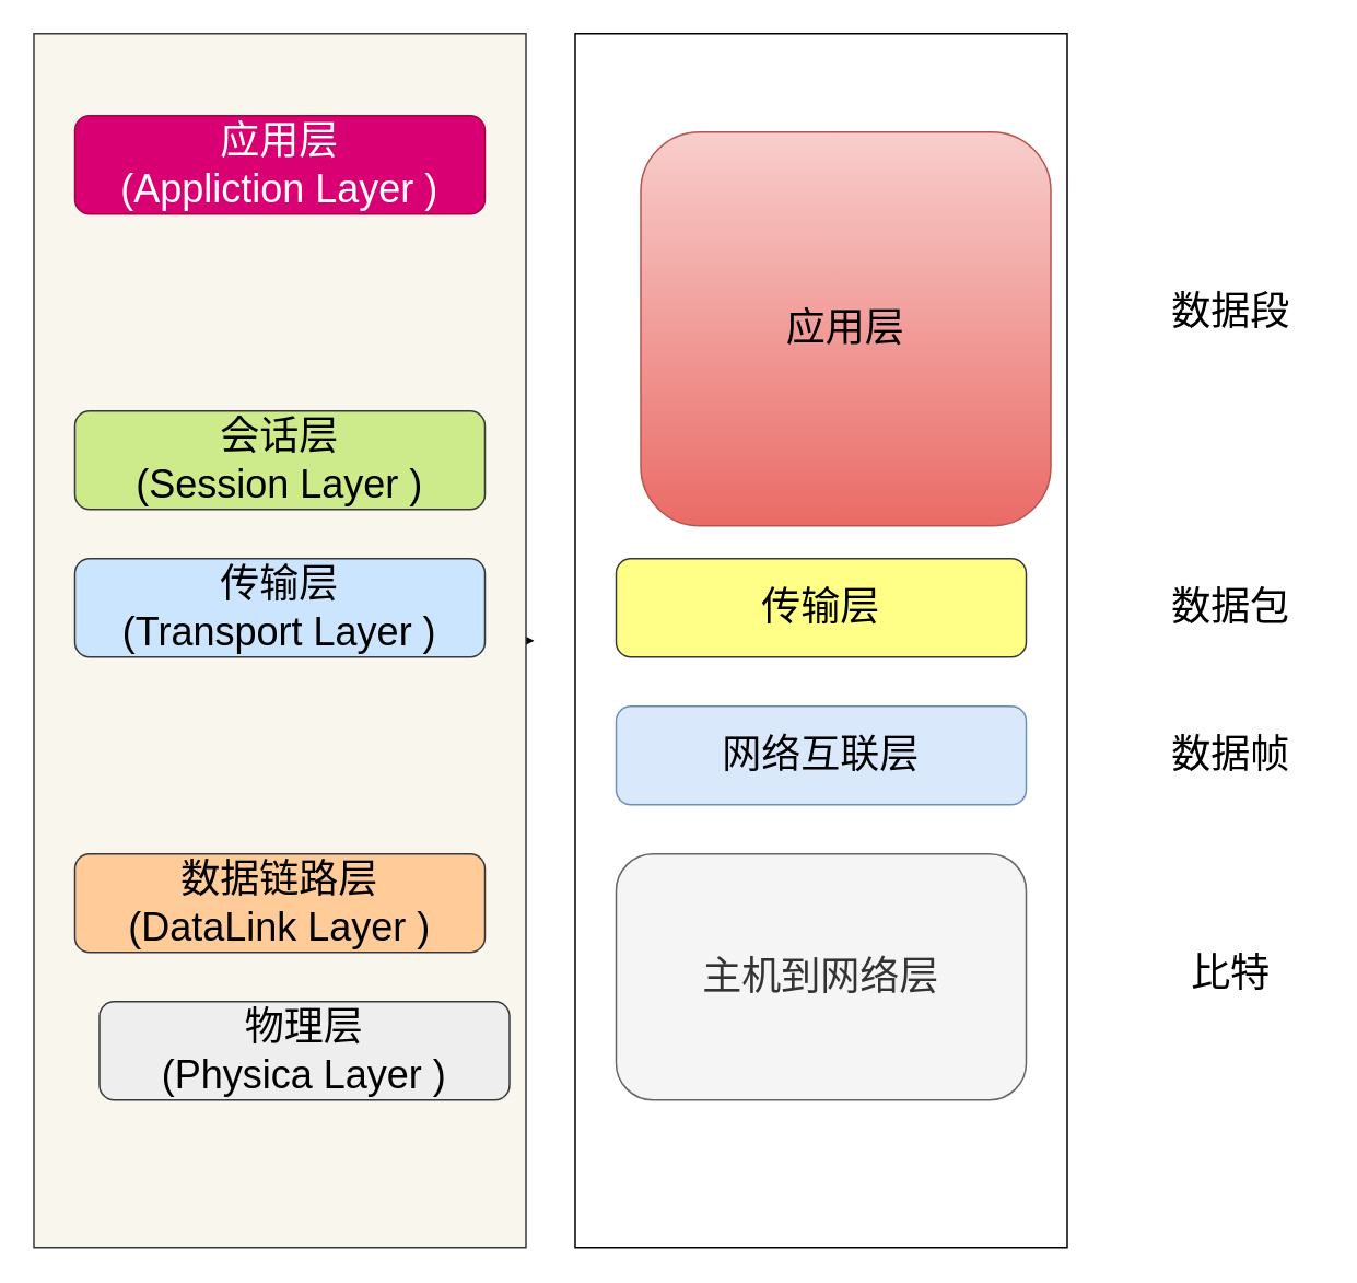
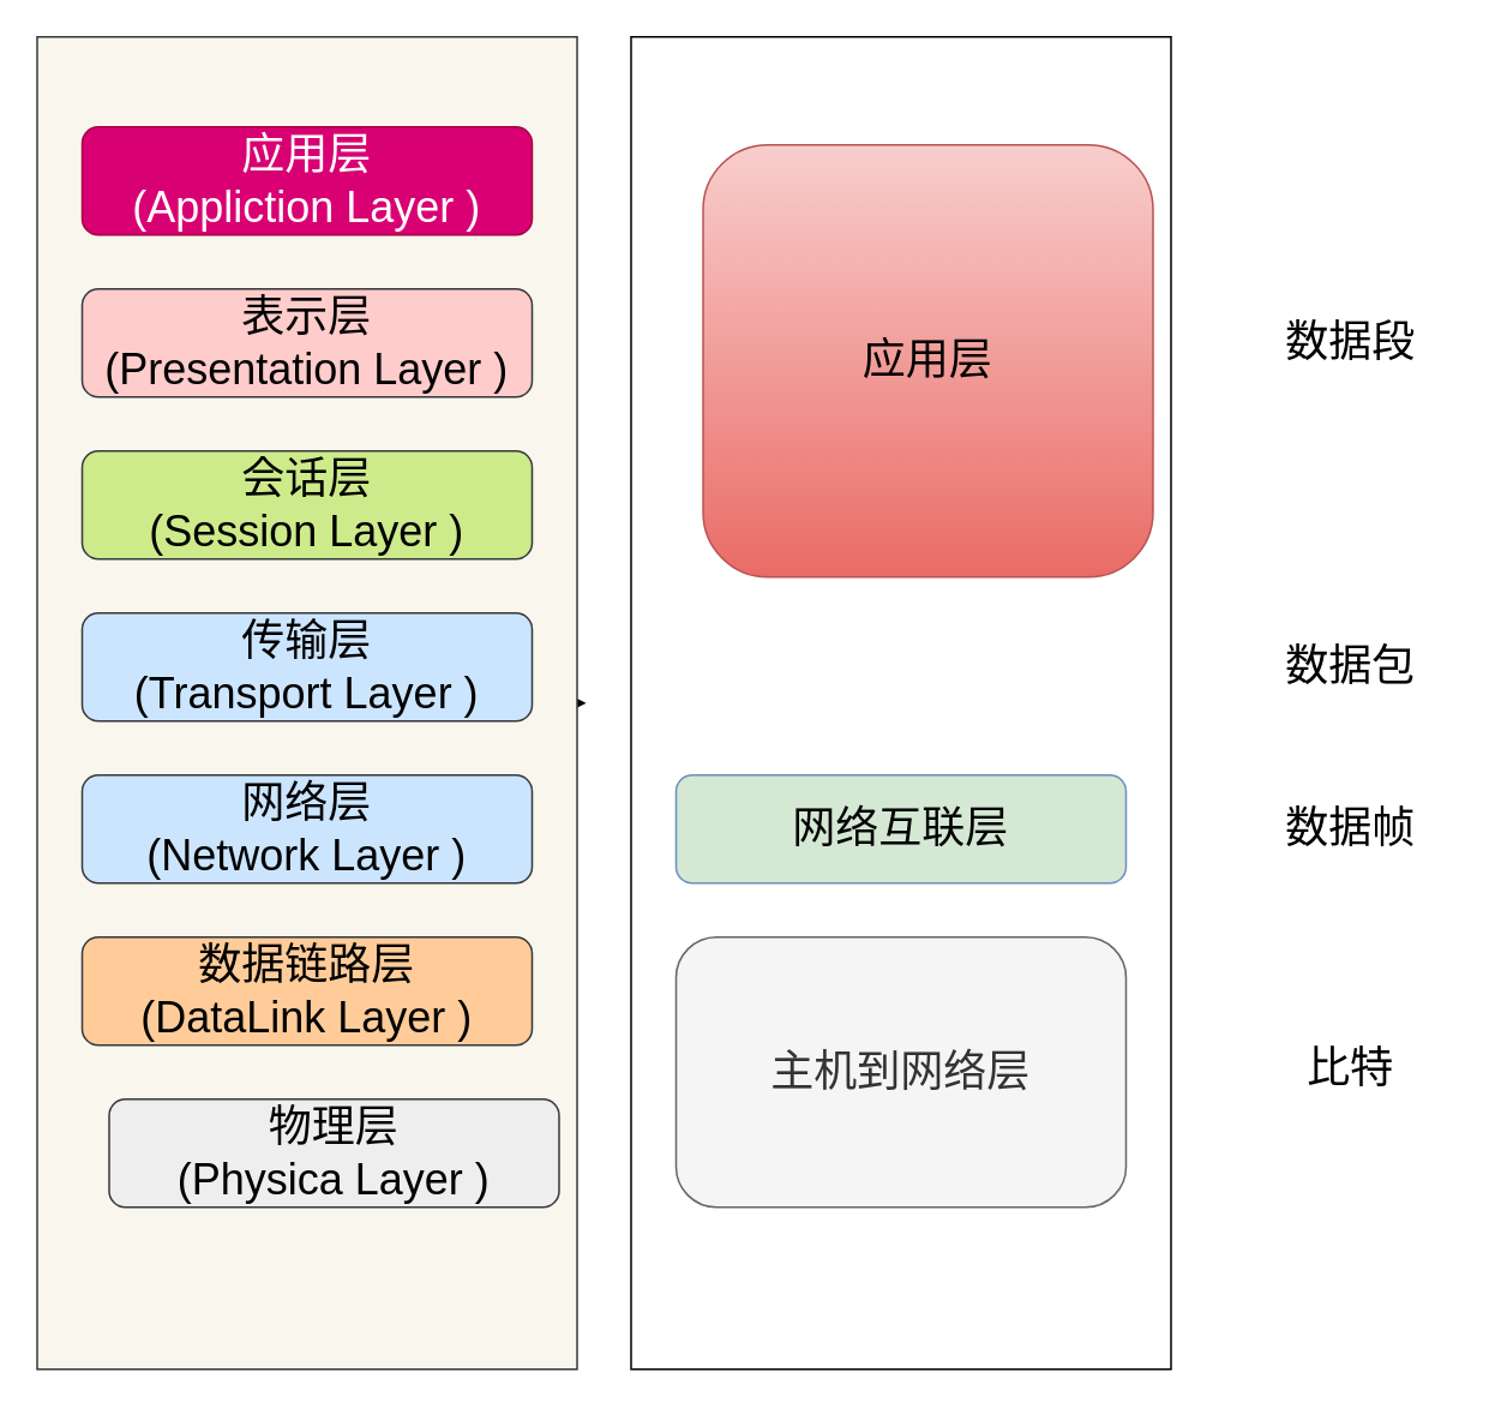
  <mxCell id="0" />
  <mxCell id="1" parent="0" />
  <mxCell id="2" value="" style="rounded=0;whiteSpace=wrap;html=1;" vertex="1" parent="1"><mxGeometry x="350" y="20" width="300" height="740" as="geometry" /></mxCell>
  <mxCell id="3" style="edgeStyle=orthogonalEdgeStyle;rounded=0;orthogonalLoop=1;jettySize=auto;html=1;exitX=1;exitY=0.5;exitDx=0;exitDy=0;" edge="1" parent="1" source="4"><mxGeometry relative="1" as="geometry"><mxPoint x="325" y="390" as="targetPoint" /></mxGeometry></mxCell>
  <mxCell id="4" value="" style="rounded=0;whiteSpace=wrap;html=1;fillColor=#f9f7ed;strokeColor=#36393d;" vertex="1" parent="1"><mxGeometry x="20" y="20" width="300" height="740" as="geometry" /></mxCell>
  <mxCell id="5" value="&lt;font style=&quot;font-size: 24px&quot;&gt;物理层&lt;br&gt;(Physica Layer )&lt;/font&gt;" style="rounded=1;whiteSpace=wrap;html=1;fillColor=#eeeeee;strokeColor=#36393d;" vertex="1" parent="1"><mxGeometry x="60" y="610" width="250" height="60" as="geometry" /></mxCell>
  <mxCell id="6" value="&lt;font style=&quot;font-size: 24px&quot;&gt;数据链路层&lt;br&gt;(DataLink Layer )&lt;/font&gt;" style="rounded=1;whiteSpace=wrap;html=1;fillColor=#ffcc99;strokeColor=#36393d;" vertex="1" parent="1"><mxGeometry x="45" y="520" width="250" height="60" as="geometry" /></mxCell>
+ <mxCell id="7" value="&lt;font style=&quot;font-size: 24px&quot;&gt;网络层&lt;br&gt;(Network Layer )&lt;/font&gt;" style="rounded=1;whiteSpace=wrap;html=1;fillColor=#cce5ff;strokeColor=#36393d;" vertex="1" parent="1"><mxGeometry x="45" y="430" width="250" height="60" as="geometry" /></mxCell>
  <mxCell id="8" value="&lt;font style=&quot;font-size: 24px&quot;&gt;传输层&lt;br&gt;(Transport Layer )&lt;/font&gt;" style="rounded=1;whiteSpace=wrap;html=1;fillColor=#cce5ff;strokeColor=#36393d;" vertex="1" parent="1"><mxGeometry x="45" y="340" width="250" height="60" as="geometry" /></mxCell>
  <mxCell id="9" value="&lt;font style=&quot;font-size: 24px&quot;&gt;会话层&lt;br&gt;(Session Layer )&lt;/font&gt;" style="rounded=1;whiteSpace=wrap;html=1;fillColor=#cdeb8b;strokeColor=#36393d;" vertex="1" parent="1"><mxGeometry x="45" y="250" width="250" height="60" as="geometry" /></mxCell>
+ <mxCell id="10" value="&lt;font style=&quot;font-size: 24px&quot;&gt;表示层&lt;br&gt;(Presentation Layer )&lt;/font&gt;" style="rounded=1;whiteSpace=wrap;html=1;fillColor=#ffcccc;strokeColor=#36393d;" vertex="1" parent="1"><mxGeometry x="45" y="160" width="250" height="60" as="geometry" /></mxCell>
  <mxCell id="11" value="&lt;font style=&quot;font-size: 24px&quot;&gt;应用层&lt;br&gt;(Appliction Layer )&lt;/font&gt;" style="rounded=1;whiteSpace=wrap;html=1;fillColor=#d80073;strokeColor=#A50040;fontColor=#ffffff;" vertex="1" parent="1"><mxGeometry x="45" y="70" width="250" height="60" as="geometry" /></mxCell>
  <mxCell id="12" value="&lt;font style=&quot;font-size: 24px&quot;&gt;主机到网络层&lt;/font&gt;" style="rounded=1;whiteSpace=wrap;html=1;fillColor=#f5f5f5;strokeColor=#666666;fontColor=#333333;" vertex="1" parent="1"><mxGeometry x="375" y="520" width="250" height="150" as="geometry" /></mxCell>
- <mxCell id="13" value="&lt;font style=&quot;font-size: 24px&quot;&gt;网络互联层&lt;br&gt;&lt;/font&gt;" style="rounded=1;whiteSpace=wrap;html=1;fillColor=#dae8fc;strokeColor=#6c8ebf;" vertex="1" parent="1"><mxGeometry x="375" y="430" width="250" height="60" as="geometry" /></mxCell>
- <mxCell id="14" value="&lt;font style=&quot;font-size: 24px&quot;&gt;传输层&lt;br&gt;&lt;/font&gt;" style="rounded=1;whiteSpace=wrap;html=1;fillColor=#ffff88;strokeColor=#36393d;" vertex="1" parent="1"><mxGeometry x="375" y="340" width="250" height="60" as="geometry" /></mxCell>
+ <mxCell id="13" value="&lt;font style=&quot;font-size: 24px&quot;&gt;网络互联层&lt;br&gt;&lt;/font&gt;" style="rounded=1;whiteSpace=wrap;html=1;fillColor=#d5e8d4;strokeColor=#6c8ebf;" vertex="1" parent="1"><mxGeometry x="375" y="430" width="250" height="60" as="geometry" /></mxCell>
  <mxCell id="15" value="&lt;span style=&quot;font-size: 24px&quot;&gt;应用层&lt;/span&gt;" style="rounded=1;whiteSpace=wrap;html=1;gradientColor=#ea6b66;fillColor=#f8cecc;strokeColor=#b85450;" vertex="1" parent="1"><mxGeometry x="390" y="80" width="250" height="240" as="geometry" /></mxCell>
  <mxCell id="16" value="&lt;font style=&quot;font-size: 24px&quot;&gt;数据段&lt;/font&gt;" style="text;html=1;strokeColor=none;fillColor=none;align=center;verticalAlign=middle;whiteSpace=wrap;rounded=0;" vertex="1" parent="1"><mxGeometry x="695" y="180" width="110" height="20" as="geometry" /></mxCell>
  <mxCell id="17" value="&lt;span style=&quot;font-size: 24px&quot;&gt;数据包&lt;/span&gt;" style="text;html=1;strokeColor=none;fillColor=none;align=center;verticalAlign=middle;whiteSpace=wrap;rounded=0;" vertex="1" parent="1"><mxGeometry x="695" y="360" width="110" height="20" as="geometry" /></mxCell>
  <mxCell id="18" value="&lt;span style=&quot;font-size: 24px&quot;&gt;数据帧&lt;/span&gt;" style="text;html=1;strokeColor=none;fillColor=none;align=center;verticalAlign=middle;whiteSpace=wrap;rounded=0;" vertex="1" parent="1"><mxGeometry x="695" y="450" width="110" height="20" as="geometry" /></mxCell>
  <mxCell id="19" value="&lt;span style=&quot;font-size: 24px&quot;&gt;比特&lt;/span&gt;" style="text;html=1;strokeColor=none;fillColor=none;align=center;verticalAlign=middle;whiteSpace=wrap;rounded=0;" vertex="1" parent="1"><mxGeometry x="695" y="580" width="110" height="25" as="geometry" /></mxCell>
